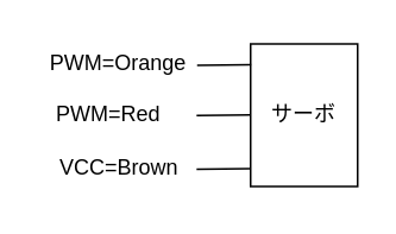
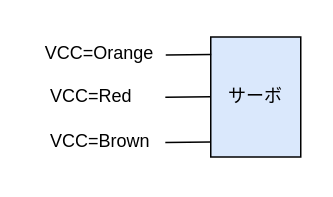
  <mxCell id="0" />
  <mxCell id="1" parent="0" />
- <mxCell id="2" value="サーボ" style="rounded=0;whiteSpace=wrap;html=1;" vertex="1" parent="1"><mxGeometry x="140" y="24" width="60" height="80" as="geometry" /></mxCell>
+ <mxCell id="2" value="サーボ" style="rounded=0;whiteSpace=wrap;html=1;fillColor=#dae8fc;" vertex="1" parent="1"><mxGeometry x="140" y="24" width="60" height="80" as="geometry" /></mxCell>
  <mxCell id="3" value="" style="endArrow=none;html=1;rounded=0;entryX=0.005;entryY=0.145;entryDx=0;entryDy=0;entryPerimeter=0;" edge="1" parent="1" target="2"><mxGeometry width="50" height="50" relative="1" as="geometry"><mxPoint x="110" y="36" as="sourcePoint" /><mxPoint x="240" y="154" as="targetPoint" /></mxGeometry></mxCell>
  <mxCell id="4" value="" style="endArrow=none;html=1;rounded=0;entryX=0.005;entryY=0.145;entryDx=0;entryDy=0;entryPerimeter=0;" edge="1" parent="1"><mxGeometry width="50" height="50" relative="1" as="geometry"><mxPoint x="109.7" y="64.2" as="sourcePoint" /><mxPoint x="140" y="63.8" as="targetPoint" /></mxGeometry></mxCell>
  <mxCell id="5" value="" style="endArrow=none;html=1;rounded=0;entryX=0.005;entryY=0.145;entryDx=0;entryDy=0;entryPerimeter=0;" edge="1" parent="1"><mxGeometry width="50" height="50" relative="1" as="geometry"><mxPoint x="109.7" y="94.4" as="sourcePoint" /><mxPoint x="140" y="94" as="targetPoint" /></mxGeometry></mxCell>
- <mxCell id="6" value="PWM=Orange" style="text;html=1;strokeColor=none;fillColor=none;align=center;verticalAlign=middle;whiteSpace=wrap;rounded=0;" vertex="1" parent="1"><mxGeometry x="36" y="20" width="60" height="30" as="geometry" /></mxCell>
- <mxCell id="7" value="PWM=Red" style="text;html=1;align=center;verticalAlign=middle;resizable=0;points=[];autosize=1;strokeColor=none;fillColor=none;" vertex="1" parent="1"><mxGeometry x="20" y="49" width="80" height="30" as="geometry" /></mxCell>
+ <mxCell id="6" value="VCC=Orange" style="text;html=1;strokeColor=none;fillColor=none;align=center;verticalAlign=middle;whiteSpace=wrap;rounded=0;" vertex="1" parent="1"><mxGeometry x="36" y="20" width="60" height="30" as="geometry" /></mxCell>
+ <mxCell id="7" value="VCC=Red" style="text;html=1;align=center;verticalAlign=middle;resizable=0;points=[];autosize=1;strokeColor=none;fillColor=none;" vertex="1" parent="1"><mxGeometry x="20" y="49" width="80" height="30" as="geometry" /></mxCell>
  <mxCell id="8" value="VCC=Brown" style="text;html=1;align=center;verticalAlign=middle;resizable=0;points=[];autosize=1;strokeColor=none;fillColor=none;" vertex="1" parent="1"><mxGeometry x="21" y="79" width="90" height="30" as="geometry" /></mxCell>
